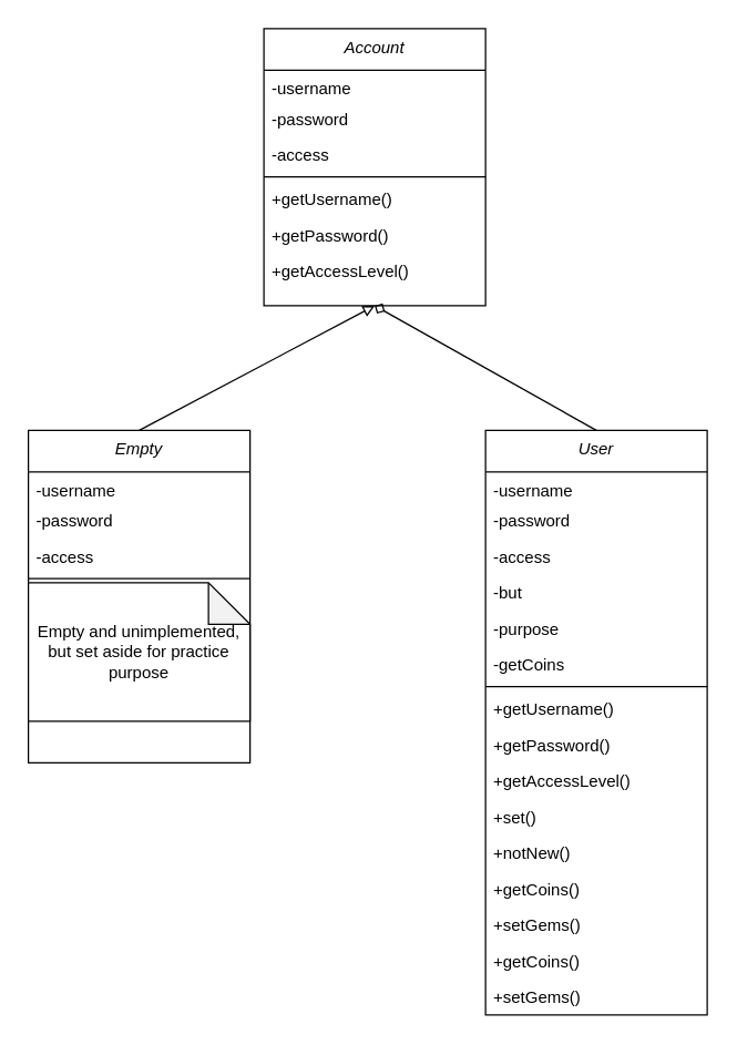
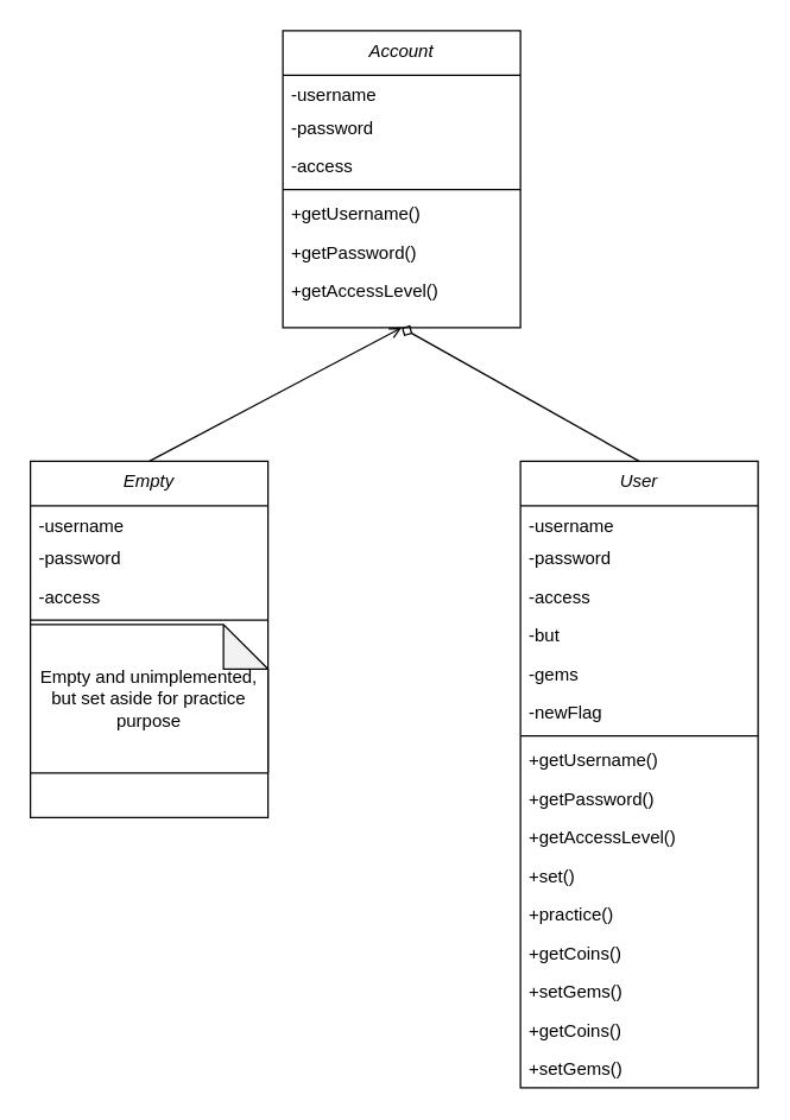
  <mxCell id="0" />
  <mxCell id="1" parent="0" />
  <mxCell id="2" value="Account" style="swimlane;fontStyle=2;align=center;verticalAlign=top;childLayout=stackLayout;horizontal=1;startSize=30;horizontalStack=0;resizeParent=1;resizeLast=0;collapsible=1;marginBottom=0;rounded=0;shadow=0;strokeWidth=1;" parent="1" vertex="1"><mxGeometry x="190" y="20" width="160" height="200" as="geometry"><mxRectangle x="230" y="140" width="160" height="26" as="alternateBounds" /></mxGeometry></mxCell>
  <mxCell id="3" value="-username" style="text;align=left;verticalAlign=top;spacingLeft=4;spacingRight=4;overflow=hidden;rotatable=0;points=[[0,0.5],[1,0.5]];portConstraint=eastwest;" parent="2" vertex="1"><mxGeometry y="30" width="160" height="22" as="geometry" /></mxCell>
  <mxCell id="4" value="-password" style="text;align=left;verticalAlign=top;spacingLeft=4;spacingRight=4;overflow=hidden;rotatable=0;points=[[0,0.5],[1,0.5]];portConstraint=eastwest;rounded=0;shadow=0;html=0;" parent="2" vertex="1"><mxGeometry y="52" width="160" height="26" as="geometry" /></mxCell>
  <mxCell id="5" value="-access" style="text;align=left;verticalAlign=top;spacingLeft=4;spacingRight=4;overflow=hidden;rotatable=0;points=[[0,0.5],[1,0.5]];portConstraint=eastwest;rounded=0;shadow=0;html=0;" parent="2" vertex="1"><mxGeometry y="78" width="160" height="26" as="geometry" /></mxCell>
  <mxCell id="6" value="" style="line;html=1;strokeWidth=1;align=left;verticalAlign=middle;spacingTop=-1;spacingLeft=3;spacingRight=3;rotatable=0;labelPosition=right;points=[];portConstraint=eastwest;" parent="2" vertex="1"><mxGeometry y="104" width="160" height="6" as="geometry" /></mxCell>
  <mxCell id="7" value="+getUsername()" style="text;align=left;verticalAlign=top;spacingLeft=4;spacingRight=4;overflow=hidden;rotatable=0;points=[[0,0.5],[1,0.5]];portConstraint=eastwest;rounded=0;shadow=0;html=0;" vertex="1" parent="2"><mxGeometry y="110" width="160" height="26" as="geometry" /></mxCell>
  <mxCell id="8" value="+getPassword()" style="text;align=left;verticalAlign=top;spacingLeft=4;spacingRight=4;overflow=hidden;rotatable=0;points=[[0,0.5],[1,0.5]];portConstraint=eastwest;rounded=0;shadow=0;html=0;" vertex="1" parent="2"><mxGeometry y="136" width="160" height="26" as="geometry" /></mxCell>
  <mxCell id="9" value="+getAccessLevel()" style="text;align=left;verticalAlign=top;spacingLeft=4;spacingRight=4;overflow=hidden;rotatable=0;points=[[0,0.5],[1,0.5]];portConstraint=eastwest;rounded=0;shadow=0;html=0;" vertex="1" parent="2"><mxGeometry y="162" width="160" height="26" as="geometry" /></mxCell>
  <mxCell id="10" value="User" style="swimlane;fontStyle=2;align=center;verticalAlign=top;childLayout=stackLayout;horizontal=1;startSize=30;horizontalStack=0;resizeParent=1;resizeLast=0;collapsible=1;marginBottom=0;rounded=0;shadow=0;strokeWidth=1;" parent="1" vertex="1"><mxGeometry x="350" y="310" width="160" height="422" as="geometry"><mxRectangle x="230" y="140" width="160" height="26" as="alternateBounds" /></mxGeometry></mxCell>
  <mxCell id="11" value="-username" style="text;align=left;verticalAlign=top;spacingLeft=4;spacingRight=4;overflow=hidden;rotatable=0;points=[[0,0.5],[1,0.5]];portConstraint=eastwest;" parent="10" vertex="1"><mxGeometry y="30" width="160" height="22" as="geometry" /></mxCell>
  <mxCell id="12" value="-password" style="text;align=left;verticalAlign=top;spacingLeft=4;spacingRight=4;overflow=hidden;rotatable=0;points=[[0,0.5],[1,0.5]];portConstraint=eastwest;rounded=0;shadow=0;html=0;" parent="10" vertex="1"><mxGeometry y="52" width="160" height="26" as="geometry" /></mxCell>
  <mxCell id="13" value="-access" style="text;align=left;verticalAlign=top;spacingLeft=4;spacingRight=4;overflow=hidden;rotatable=0;points=[[0,0.5],[1,0.5]];portConstraint=eastwest;rounded=0;shadow=0;html=0;" parent="10" vertex="1"><mxGeometry y="78" width="160" height="26" as="geometry" /></mxCell>
  <mxCell id="14" value="-but" style="text;align=left;verticalAlign=top;spacingLeft=4;spacingRight=4;overflow=hidden;rotatable=0;points=[[0,0.5],[1,0.5]];portConstraint=eastwest;rounded=0;shadow=0;html=0;" parent="10" vertex="1"><mxGeometry y="104" width="160" height="26" as="geometry" /></mxCell>
- <mxCell id="15" value="-purpose" style="text;align=left;verticalAlign=top;spacingLeft=4;spacingRight=4;overflow=hidden;rotatable=0;points=[[0,0.5],[1,0.5]];portConstraint=eastwest;rounded=0;shadow=0;html=0;" parent="10" vertex="1"><mxGeometry y="130" width="160" height="26" as="geometry" /></mxCell>
- <mxCell id="16" value="-getCoins" style="text;align=left;verticalAlign=top;spacingLeft=4;spacingRight=4;overflow=hidden;rotatable=0;points=[[0,0.5],[1,0.5]];portConstraint=eastwest;rounded=0;shadow=0;html=0;" parent="10" vertex="1"><mxGeometry y="156" width="160" height="26" as="geometry" /></mxCell>
+ <mxCell id="15" value="-gems" style="text;align=left;verticalAlign=top;spacingLeft=4;spacingRight=4;overflow=hidden;rotatable=0;points=[[0,0.5],[1,0.5]];portConstraint=eastwest;rounded=0;shadow=0;html=0;" parent="10" vertex="1"><mxGeometry y="130" width="160" height="26" as="geometry" /></mxCell>
+ <mxCell id="16" value="-newFlag" style="text;align=left;verticalAlign=top;spacingLeft=4;spacingRight=4;overflow=hidden;rotatable=0;points=[[0,0.5],[1,0.5]];portConstraint=eastwest;rounded=0;shadow=0;html=0;" parent="10" vertex="1"><mxGeometry y="156" width="160" height="26" as="geometry" /></mxCell>
  <mxCell id="17" value="" style="line;html=1;strokeWidth=1;align=left;verticalAlign=middle;spacingTop=-1;spacingLeft=3;spacingRight=3;rotatable=0;labelPosition=right;points=[];portConstraint=eastwest;" parent="10" vertex="1"><mxGeometry y="182" width="160" height="6" as="geometry" /></mxCell>
  <mxCell id="18" value="+getUsername()" style="text;align=left;verticalAlign=top;spacingLeft=4;spacingRight=4;overflow=hidden;rotatable=0;points=[[0,0.5],[1,0.5]];portConstraint=eastwest;rounded=0;shadow=0;html=0;" vertex="1" parent="10"><mxGeometry y="188" width="160" height="26" as="geometry" /></mxCell>
  <mxCell id="19" value="+getPassword()" style="text;align=left;verticalAlign=top;spacingLeft=4;spacingRight=4;overflow=hidden;rotatable=0;points=[[0,0.5],[1,0.5]];portConstraint=eastwest;rounded=0;shadow=0;html=0;" vertex="1" parent="10"><mxGeometry y="214" width="160" height="26" as="geometry" /></mxCell>
  <mxCell id="20" value="+getAccessLevel()" style="text;align=left;verticalAlign=top;spacingLeft=4;spacingRight=4;overflow=hidden;rotatable=0;points=[[0,0.5],[1,0.5]];portConstraint=eastwest;rounded=0;shadow=0;html=0;" vertex="1" parent="10"><mxGeometry y="240" width="160" height="26" as="geometry" /></mxCell>
  <mxCell id="21" value="+set()&#10;" style="text;align=left;verticalAlign=top;spacingLeft=4;spacingRight=4;overflow=hidden;rotatable=0;points=[[0,0.5],[1,0.5]];portConstraint=eastwest;rounded=0;shadow=0;html=0;" parent="10" vertex="1"><mxGeometry y="266" width="160" height="26" as="geometry" /></mxCell>
- <mxCell id="22" value="+notNew()" style="text;align=left;verticalAlign=top;spacingLeft=4;spacingRight=4;overflow=hidden;rotatable=0;points=[[0,0.5],[1,0.5]];portConstraint=eastwest;rounded=0;shadow=0;html=0;" parent="10" vertex="1"><mxGeometry y="292" width="160" height="26" as="geometry" /></mxCell>
+ <mxCell id="22" value="+practice()" style="text;align=left;verticalAlign=top;spacingLeft=4;spacingRight=4;overflow=hidden;rotatable=0;points=[[0,0.5],[1,0.5]];portConstraint=eastwest;rounded=0;shadow=0;html=0;" parent="10" vertex="1"><mxGeometry y="292" width="160" height="26" as="geometry" /></mxCell>
  <mxCell id="23" value="+getCoins()" style="text;align=left;verticalAlign=top;spacingLeft=4;spacingRight=4;overflow=hidden;rotatable=0;points=[[0,0.5],[1,0.5]];portConstraint=eastwest;rounded=0;shadow=0;html=0;" parent="10" vertex="1"><mxGeometry y="318" width="160" height="26" as="geometry" /></mxCell>
  <mxCell id="24" value="+setGems()" style="text;align=left;verticalAlign=top;spacingLeft=4;spacingRight=4;overflow=hidden;rotatable=0;points=[[0,0.5],[1,0.5]];portConstraint=eastwest;rounded=0;shadow=0;html=0;" parent="10" vertex="1"><mxGeometry y="344" width="160" height="26" as="geometry" /></mxCell>
  <mxCell id="25" value="+getCoins()" style="text;align=left;verticalAlign=top;spacingLeft=4;spacingRight=4;overflow=hidden;rotatable=0;points=[[0,0.5],[1,0.5]];portConstraint=eastwest;rounded=0;shadow=0;html=0;" parent="10" vertex="1"><mxGeometry y="370" width="160" height="26" as="geometry" /></mxCell>
  <mxCell id="26" value="+setGems()" style="text;align=left;verticalAlign=top;spacingLeft=4;spacingRight=4;overflow=hidden;rotatable=0;points=[[0,0.5],[1,0.5]];portConstraint=eastwest;rounded=0;shadow=0;html=0;" parent="10" vertex="1"><mxGeometry y="396" width="160" height="26" as="geometry" /></mxCell>
  <mxCell id="27" value="Empty" style="swimlane;fontStyle=2;align=center;verticalAlign=top;childLayout=stackLayout;horizontal=1;startSize=30;horizontalStack=0;resizeParent=1;resizeLast=0;collapsible=1;marginBottom=0;rounded=0;shadow=0;strokeWidth=1;" parent="1" vertex="1"><mxGeometry x="20" y="310" width="160" height="240" as="geometry"><mxRectangle x="230" y="140" width="160" height="26" as="alternateBounds" /></mxGeometry></mxCell>
  <mxCell id="28" value="-username" style="text;align=left;verticalAlign=top;spacingLeft=4;spacingRight=4;overflow=hidden;rotatable=0;points=[[0,0.5],[1,0.5]];portConstraint=eastwest;" parent="27" vertex="1"><mxGeometry y="30" width="160" height="22" as="geometry" /></mxCell>
  <mxCell id="29" value="-password" style="text;align=left;verticalAlign=top;spacingLeft=4;spacingRight=4;overflow=hidden;rotatable=0;points=[[0,0.5],[1,0.5]];portConstraint=eastwest;rounded=0;shadow=0;html=0;" parent="27" vertex="1"><mxGeometry y="52" width="160" height="26" as="geometry" /></mxCell>
  <mxCell id="30" value="-access" style="text;align=left;verticalAlign=top;spacingLeft=4;spacingRight=4;overflow=hidden;rotatable=0;points=[[0,0.5],[1,0.5]];portConstraint=eastwest;rounded=0;shadow=0;html=0;" parent="27" vertex="1"><mxGeometry y="78" width="160" height="26" as="geometry" /></mxCell>
  <mxCell id="31" value="" style="line;html=1;strokeWidth=1;align=left;verticalAlign=middle;spacingTop=-1;spacingLeft=3;spacingRight=3;rotatable=0;labelPosition=right;points=[];portConstraint=eastwest;" parent="27" vertex="1"><mxGeometry y="104" width="160" height="6" as="geometry" /></mxCell>
  <mxCell id="32" value="Empty and unimplemented, but set aside for practice purpose" style="shape=note;whiteSpace=wrap;html=1;backgroundOutline=1;darkOpacity=0.05;" parent="27" vertex="1"><mxGeometry y="110" width="160" height="100" as="geometry" /></mxCell>
- <mxCell id="33" value="" style="endArrow=block;html=1;rounded=0;exitX=0.5;exitY=0;exitDx=0;exitDy=0;entryX=0.5;entryY=1;entryDx=0;entryDy=0;endFill=0;" parent="1" source="27" target="2" edge="1"><mxGeometry width="50" height="50" relative="1" as="geometry"><mxPoint x="230" y="310" as="sourcePoint" /><mxPoint x="280" y="260" as="targetPoint" /></mxGeometry></mxCell>
+ <mxCell id="33" value="" style="endArrow=open;html=1;rounded=0;exitX=0.5;exitY=0;exitDx=0;exitDy=0;entryX=0.5;entryY=1;entryDx=0;entryDy=0;endFill=0;" parent="1" source="27" target="2" edge="1"><mxGeometry width="50" height="50" relative="1" as="geometry"><mxPoint x="230" y="310" as="sourcePoint" /><mxPoint x="280" y="260" as="targetPoint" /></mxGeometry></mxCell>
  <mxCell id="34" value="" style="endArrow=diamond;html=1;rounded=0;exitX=0.5;exitY=0;exitDx=0;exitDy=0;entryX=0.5;entryY=1;entryDx=0;entryDy=0;endFill=0;" parent="1" source="10" target="2" edge="1"><mxGeometry width="50" height="50" relative="1" as="geometry"><mxPoint x="110" y="320" as="sourcePoint" /><mxPoint x="280" y="180" as="targetPoint" /></mxGeometry></mxCell>
